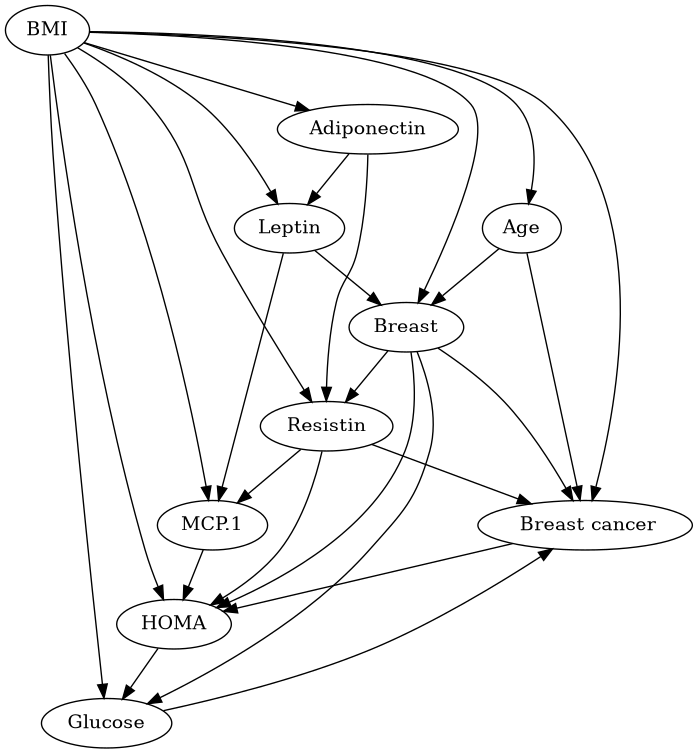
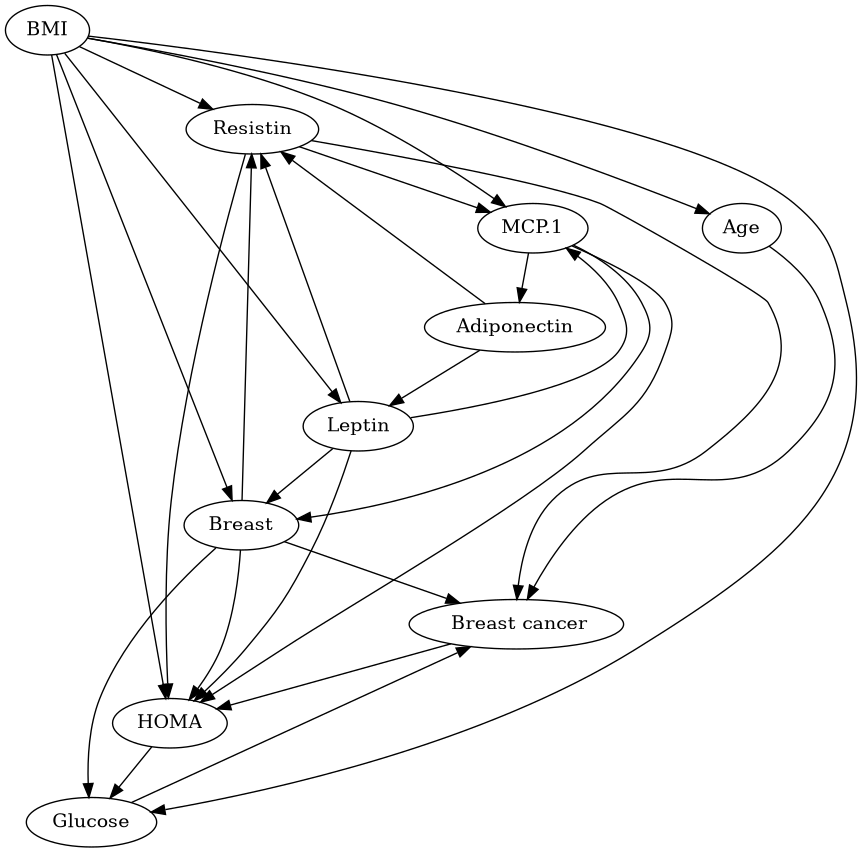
  digraph {
    Resistin
    " Breast cancer"
    HOMA
    "MCP.1"
    Glucose
    n6 [label=Breast]
    Adiponectin
    Leptin
    Age
    BMI
    Resistin -> " Breast cancer" [weight=0.36563743638876184]
    Resistin -> HOMA [weight=0.1736464621288223]
    Resistin -> "MCP.1" [weight=0.21386243647163247]
    " Breast cancer" -> HOMA [weight=0.36306311109069356]
    HOMA -> Glucose [weight=0.946642563737371]
    "MCP.1" -> HOMA [weight=0.2200383495081292]
-   Age -> n6 [weight=0.22326017541425353]
+   "MCP.1" -> n6 [weight=0.22326017541425353]
    Glucose -> " Breast cancer" [weight=0.9883637510473057]
    n6 -> Resistin [weight=0.19871187990533506]
    n6 -> " Breast cancer" [weight=0.3634268946982668]
    n6 -> HOMA [weight=0.03200231311986823]
    n6 -> Glucose [weight=0.9772439185687741]
    Adiponectin -> Resistin [weight=0.20263182338687166]
    Adiponectin -> Leptin [weight=0.9419549242939711]
+   Leptin -> Resistin [weight=0.2307967796968536]
+   Leptin -> HOMA [weight=0.22703825577270956]
    Leptin -> "MCP.1" [weight=0.23641092036525235]
    Leptin -> n6 [weight=0.2285277897216391]
    Age -> " Breast cancer" [weight=0.9459035158105074]
    BMI -> Resistin [weight=0.2509916676984807]
-   BMI -> " Breast cancer" [weight=0.36856558936127287]
    BMI -> HOMA [weight=0.2531238225012346]
    BMI -> "MCP.1" [weight=0.2499480280781317]
    BMI -> Glucose [weight=0.9999999999999999]
    BMI -> n6 [weight=0.2524485734822641]
-   BMI -> Adiponectin [weight=0.24624801115888184]
+   "MCP.1" -> Adiponectin [weight=0.24624801115888184]
    BMI -> Leptin [weight=0.22169983658622475]
    BMI -> Age [weight=0.9460549131050839]
  }
